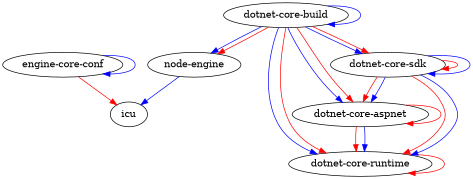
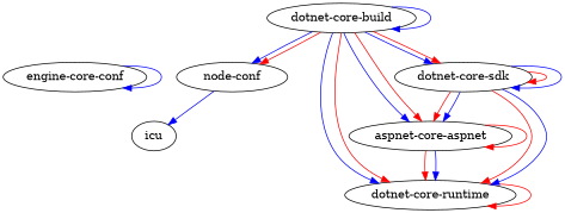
  digraph {
    edge [color=blue]
-   n1 [label="node-engine"]
+   n1 [label="node-conf"]
    n2 [label=icu]
    n3 [label="dotnet-core-runtime"]
-   n4 [label="dotnet-core-aspnet"]
+   n4 [label="aspnet-core-aspnet"]
    n5 [label="dotnet-core-sdk"]
    n6 [label="dotnet-core-build"]
    n7 [label="engine-core-conf"]
    n1 -> n2
    n3 -> n3 [color=red]
    n4 -> n3 [color=red]
    n4 -> n3
    n4 -> n4 [color=red]
    n5 -> n3 [color=red]
    n5 -> n3
    n5 -> n4 [color=red]
    n5 -> n4
    n5 -> n5 [color=red]
    n5 -> n5
    n6 -> n1
    n6 -> n1 [color=red]
    n6 -> n3
    n6 -> n3 [color=red]
    n6 -> n4
    n6 -> n4 [color=red]
    n6 -> n5
    n6 -> n5 [color=red]
    n6 -> n6
-   n7 -> n2 [color=red]
    n7 -> n7
  }
